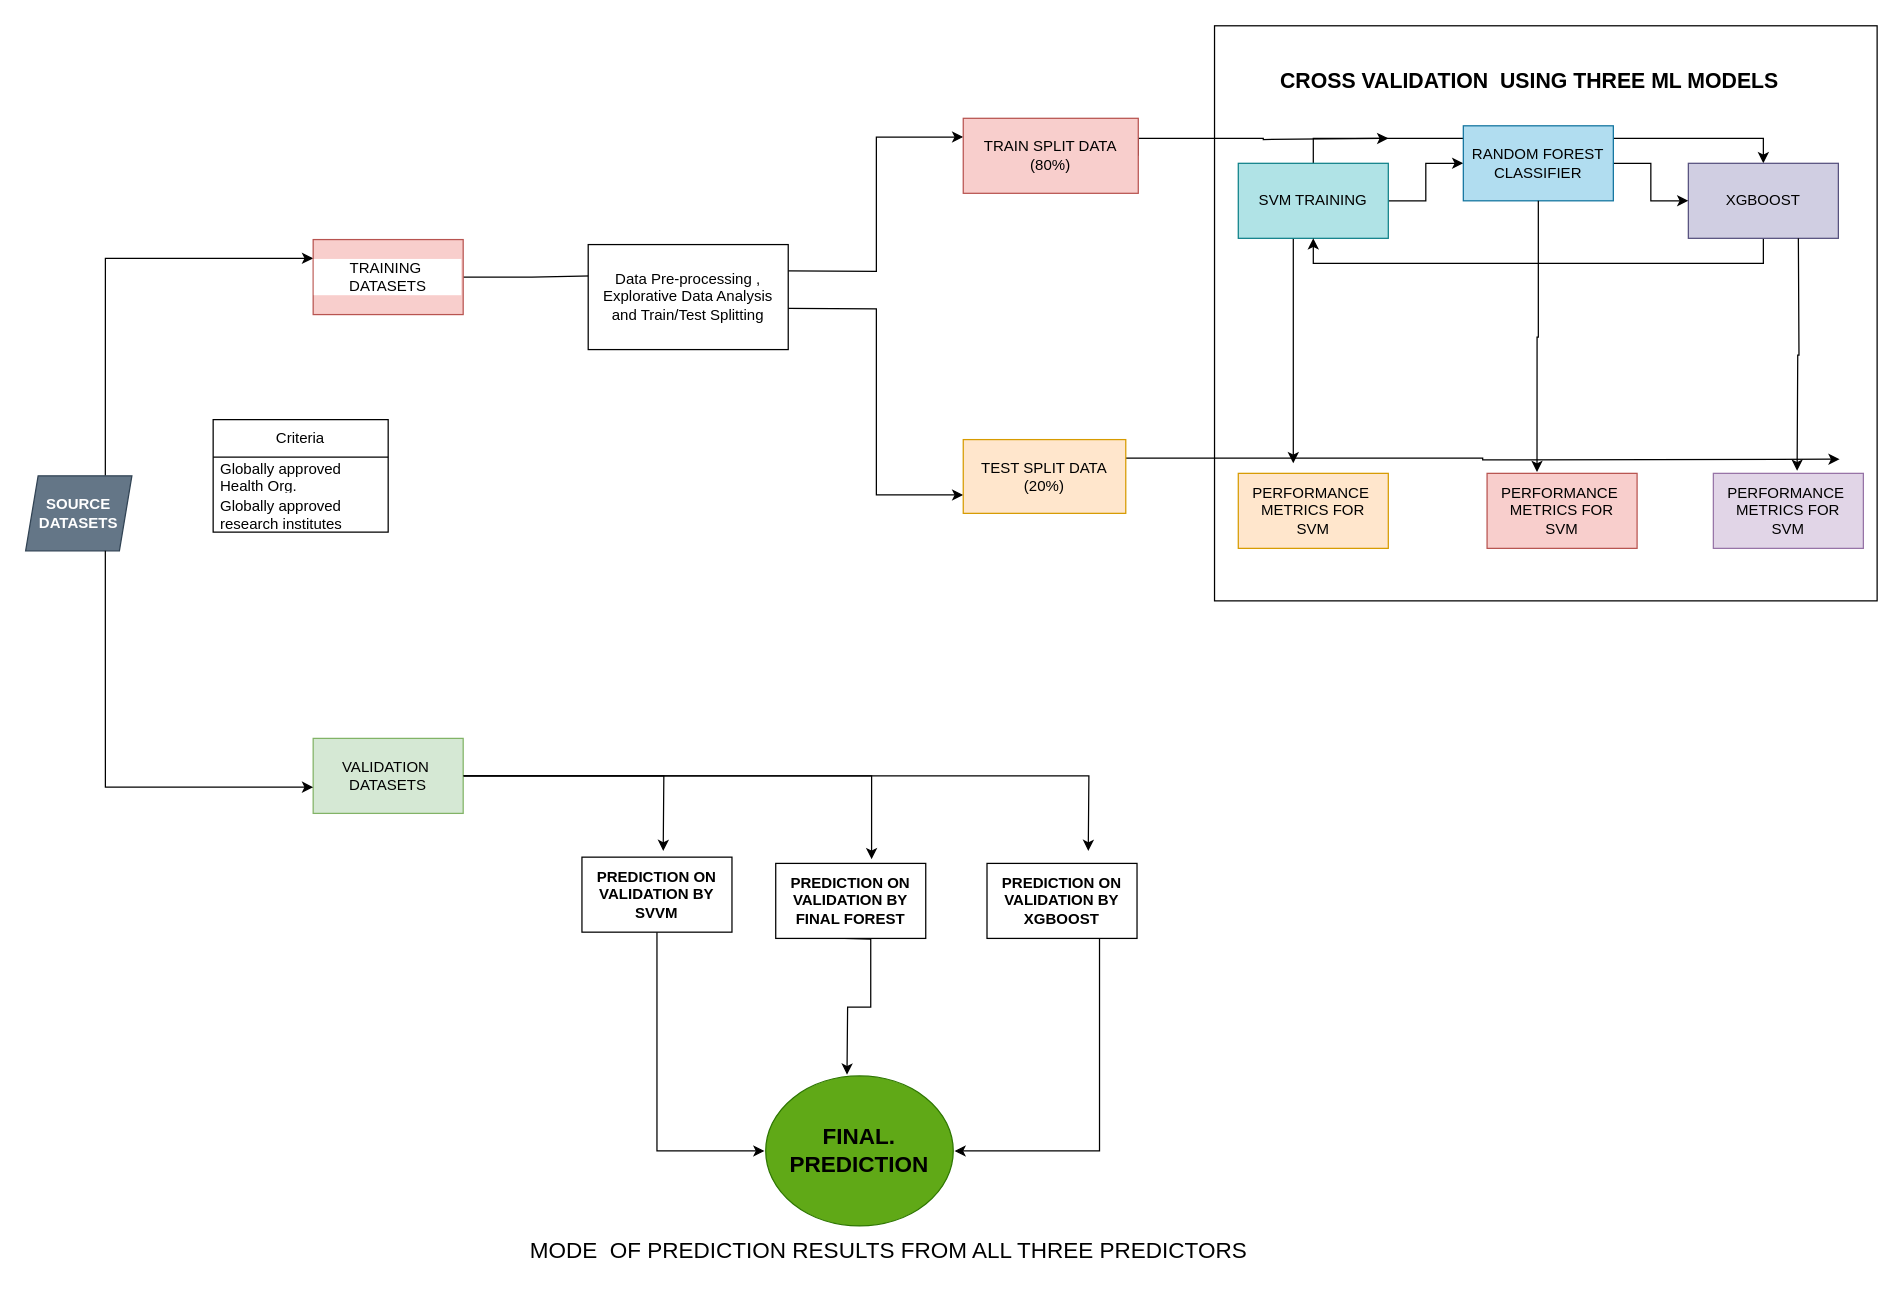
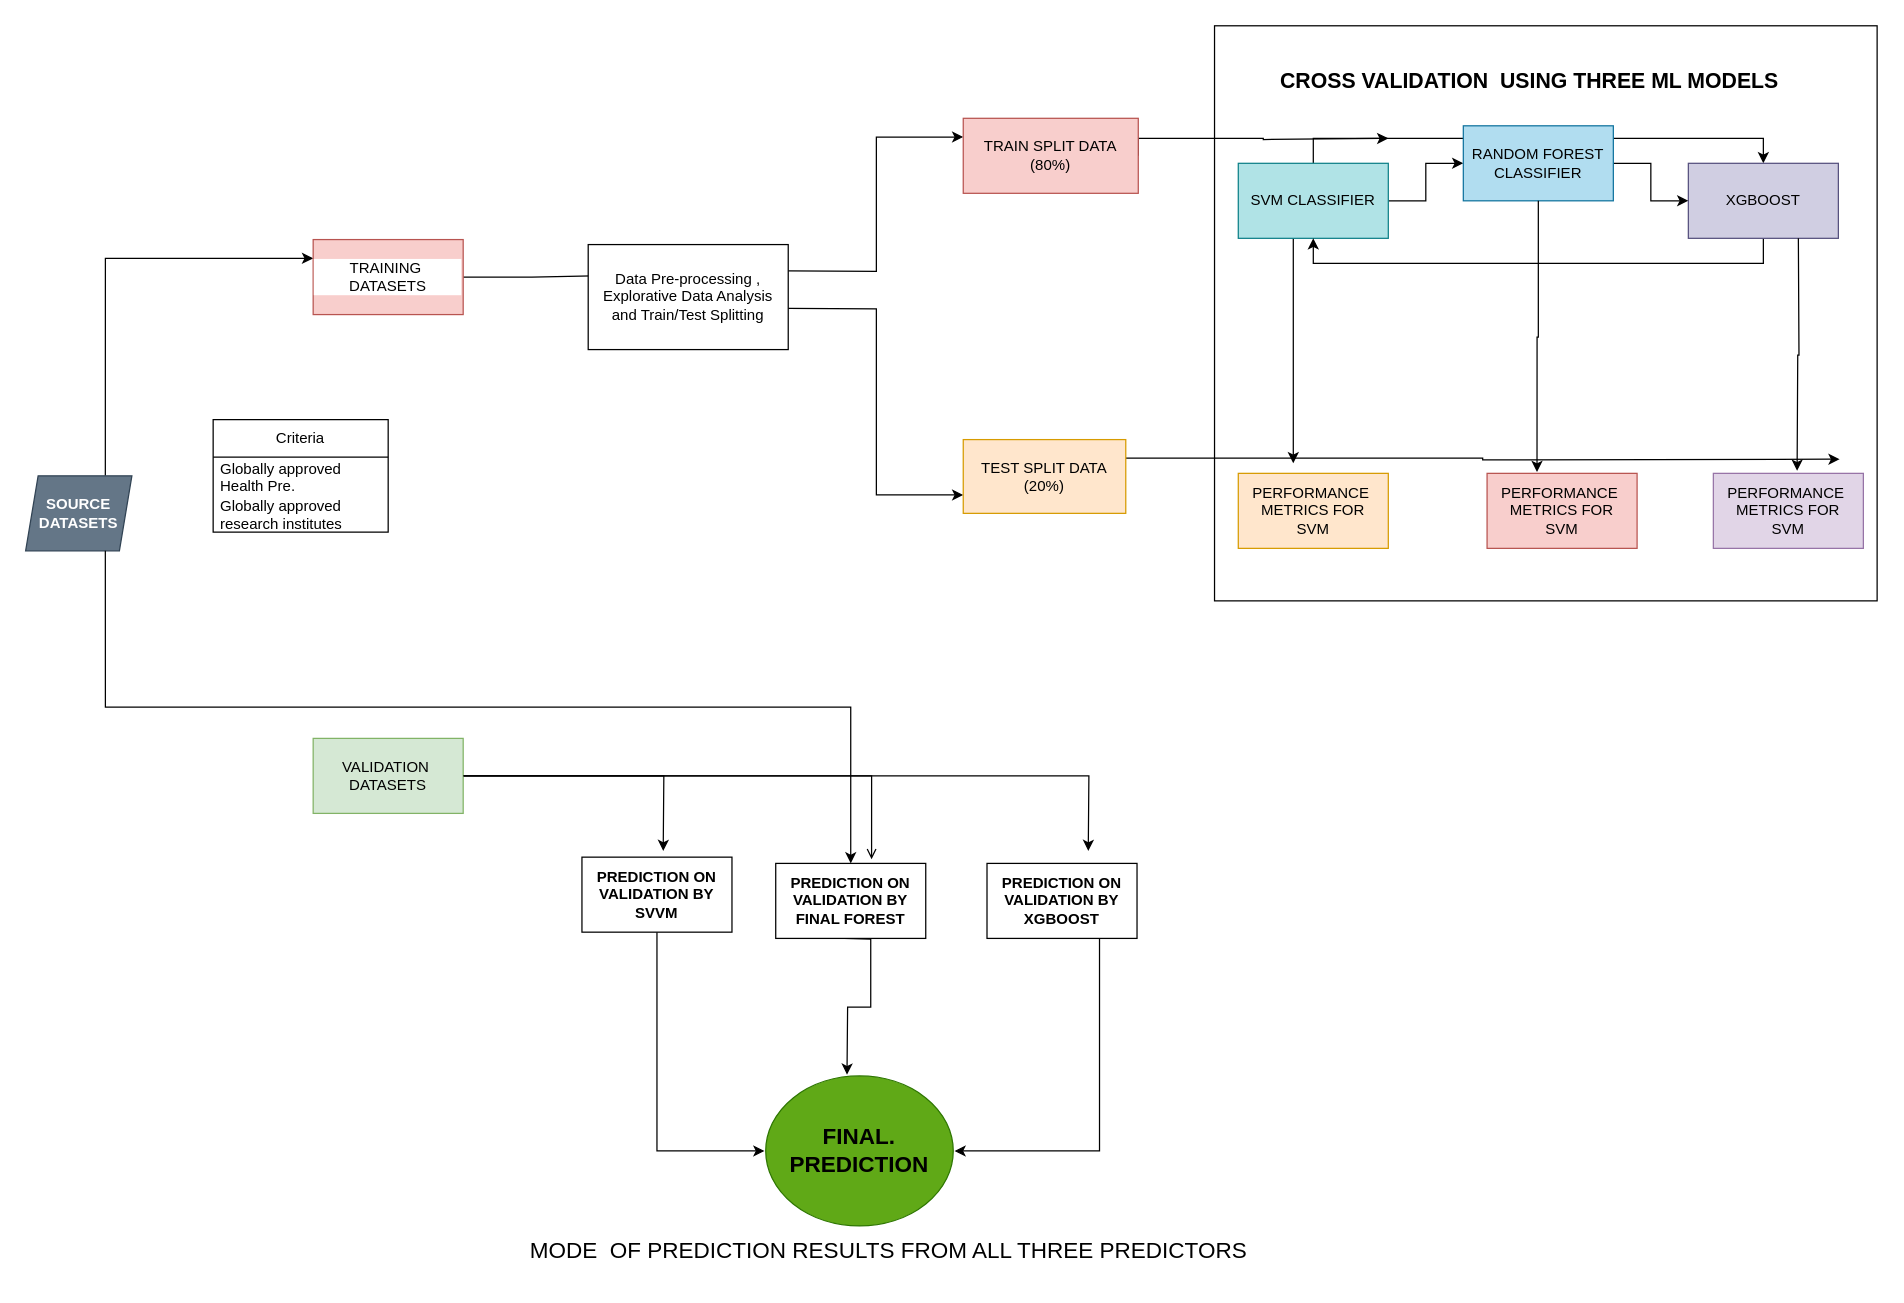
  <mxCell id="0" />
  <mxCell id="1" parent="0" />
  <mxCell id="2" value="" style="whiteSpace=wrap;html=1;" vertex="1" parent="1"><mxGeometry x="971" y="20" width="530" height="460" as="geometry" /></mxCell>
  <mxCell id="3" style="edgeStyle=orthogonalEdgeStyle;rounded=0;orthogonalLoop=1;jettySize=auto;html=1;exitX=0.75;exitY=0;exitDx=0;exitDy=0;entryX=0;entryY=0.25;entryDx=0;entryDy=0;" edge="1" parent="1" source="4" target="9"><mxGeometry relative="1" as="geometry" /></mxCell>
  <mxCell id="4" value="SOURCE&lt;br&gt;DATASETS" style="shape=parallelogram;perimeter=parallelogramPerimeter;whiteSpace=wrap;html=1;fixedSize=1;size=10;fillColor=#647687;fontColor=#ffffff;strokeColor=#314354;fontStyle=1" vertex="1" parent="1"><mxGeometry x="20" y="380" width="85" height="60" as="geometry" /></mxCell>
  <mxCell id="5" style="edgeStyle=orthogonalEdgeStyle;rounded=0;orthogonalLoop=1;jettySize=auto;html=1;exitX=1;exitY=0.5;exitDx=0;exitDy=0;" edge="1" parent="1" source="7"><mxGeometry relative="1" as="geometry"><mxPoint x="870" y="680" as="targetPoint" /></mxGeometry></mxCell>
  <mxCell id="6" style="edgeStyle=orthogonalEdgeStyle;rounded=0;orthogonalLoop=1;jettySize=auto;html=1;exitX=1;exitY=0.5;exitDx=0;exitDy=0;" edge="1" parent="1" source="7"><mxGeometry relative="1" as="geometry"><mxPoint x="530" y="680" as="targetPoint" /></mxGeometry></mxCell>
  <mxCell id="7" value="VALIDATION&amp;nbsp;&lt;br&gt;DATASETS" style="rounded=0;whiteSpace=wrap;html=1;fillColor=#d5e8d4;strokeColor=#82b366;" vertex="1" parent="1"><mxGeometry x="250" y="590" width="120" height="60" as="geometry" /></mxCell>
  <mxCell id="8" style="edgeStyle=orthogonalEdgeStyle;rounded=0;orthogonalLoop=1;jettySize=auto;html=1;exitX=1;exitY=0.5;exitDx=0;exitDy=0;entryX=0;entryY=0.5;entryDx=0;entryDy=0;" edge="1" parent="1" source="9"><mxGeometry relative="1" as="geometry"><mxPoint x="480" y="220" as="targetPoint" /></mxGeometry></mxCell>
  <mxCell id="9" value="TRAINING&amp;nbsp; DATASETS" style="rounded=0;whiteSpace=wrap;html=1;labelBackgroundColor=default;fillColor=#f8cecc;strokeColor=#b85450;" vertex="1" parent="1"><mxGeometry x="250" y="191" width="120" height="60" as="geometry" /></mxCell>
  <mxCell id="10" value="Criteria" style="swimlane;fontStyle=0;childLayout=stackLayout;horizontal=1;startSize=30;horizontalStack=0;resizeParent=1;resizeParentMax=0;resizeLast=0;collapsible=1;marginBottom=0;whiteSpace=wrap;html=1;" vertex="1" parent="1"><mxGeometry x="170" y="335" width="140" height="90" as="geometry" /></mxCell>
- <mxCell id="11" value="Globally approved Health Org." style="text;strokeColor=none;fillColor=none;align=left;verticalAlign=middle;spacingLeft=4;spacingRight=4;overflow=hidden;points=[[0,0.5],[1,0.5]];portConstraint=eastwest;rotatable=0;whiteSpace=wrap;html=1;" vertex="1" parent="10"><mxGeometry y="30" width="140" height="30" as="geometry" /></mxCell>
+ <mxCell id="11" value="Globally approved Health Pre." style="text;strokeColor=none;fillColor=none;align=left;verticalAlign=middle;spacingLeft=4;spacingRight=4;overflow=hidden;points=[[0,0.5],[1,0.5]];portConstraint=eastwest;rotatable=0;whiteSpace=wrap;html=1;" vertex="1" parent="10"><mxGeometry y="30" width="140" height="30" as="geometry" /></mxCell>
  <mxCell id="12" value="Globally approved research institutes" style="text;strokeColor=none;fillColor=none;align=left;verticalAlign=middle;spacingLeft=4;spacingRight=4;overflow=hidden;points=[[0,0.5],[1,0.5]];portConstraint=eastwest;rotatable=0;whiteSpace=wrap;html=1;" vertex="1" parent="10"><mxGeometry y="60" width="140" height="30" as="geometry" /></mxCell>
- <mxCell id="13" style="edgeStyle=orthogonalEdgeStyle;rounded=0;orthogonalLoop=1;jettySize=auto;html=1;exitX=0.75;exitY=1;exitDx=0;exitDy=0;entryX=0;entryY=0.65;entryDx=0;entryDy=0;entryPerimeter=0;" edge="1" parent="1" source="4" target="7"><mxGeometry relative="1" as="geometry" /></mxCell>
+ <mxCell id="13" style="edgeStyle=orthogonalEdgeStyle;rounded=0;orthogonalLoop=1;jettySize=auto;html=1;exitX=0.75;exitY=1;exitDx=0;exitDy=0;" edge="1" parent="1" source="4" target="38"><mxGeometry relative="1" as="geometry" /></mxCell>
  <mxCell id="14" style="edgeStyle=orthogonalEdgeStyle;rounded=0;orthogonalLoop=1;jettySize=auto;html=1;exitX=1;exitY=0.75;exitDx=0;exitDy=0;entryX=0;entryY=0.75;entryDx=0;entryDy=0;" edge="1" parent="1" target="18"><mxGeometry relative="1" as="geometry"><mxPoint x="630" y="246" as="sourcePoint" /></mxGeometry></mxCell>
  <mxCell id="15" style="edgeStyle=orthogonalEdgeStyle;rounded=0;orthogonalLoop=1;jettySize=auto;html=1;exitX=1;exitY=0.25;exitDx=0;exitDy=0;entryX=0;entryY=0.25;entryDx=0;entryDy=0;" edge="1" parent="1" target="20"><mxGeometry relative="1" as="geometry"><mxPoint x="630" y="216" as="sourcePoint" /><mxPoint x="750" y="131" as="targetPoint" /></mxGeometry></mxCell>
  <mxCell id="16" value="Data Pre-processing , Explorative Data Analysis and Train/Test Splitting" style="whiteSpace=wrap;html=1;" vertex="1" parent="1"><mxGeometry x="470" y="195" width="160" height="84" as="geometry" /></mxCell>
  <mxCell id="17" style="edgeStyle=orthogonalEdgeStyle;rounded=0;orthogonalLoop=1;jettySize=auto;html=1;exitX=1;exitY=0.25;exitDx=0;exitDy=0;" edge="1" parent="1" source="18"><mxGeometry relative="1" as="geometry"><mxPoint x="1471" y="366.667" as="targetPoint" /><mxPoint x="871" y="365.75" as="sourcePoint" /></mxGeometry></mxCell>
  <mxCell id="18" value="TEST SPLIT DATA&lt;br&gt;(20%)" style="whiteSpace=wrap;html=1;fillColor=#ffe6cc;strokeColor=#d79b00;" vertex="1" parent="1"><mxGeometry x="770" y="351" width="130" height="59" as="geometry" /></mxCell>
  <mxCell id="19" style="edgeStyle=orthogonalEdgeStyle;rounded=0;orthogonalLoop=1;jettySize=auto;html=1;exitX=1;exitY=0.5;exitDx=0;exitDy=0;" edge="1" parent="1" source="20"><mxGeometry relative="1" as="geometry"><mxPoint x="1110" y="110" as="targetPoint" /><Array as="points"><mxPoint x="910" y="110" /><mxPoint x="1010" y="110" /><mxPoint x="1110" y="111" /></Array></mxGeometry></mxCell>
  <mxCell id="20" value="TRAIN SPLIT DATA&lt;br&gt;(80%)" style="whiteSpace=wrap;html=1;fillColor=#f8cecc;strokeColor=#b85450;" vertex="1" parent="1"><mxGeometry x="770" y="94" width="140" height="60" as="geometry" /></mxCell>
  <mxCell id="21" value="CROSS VALIDATION&amp;nbsp; USING THREE ML MODELS&amp;nbsp;" style="text;html=1;align=center;verticalAlign=middle;resizable=0;points=[];autosize=1;strokeColor=none;fillColor=default;fontStyle=1;fontSize=17;" vertex="1" parent="1"><mxGeometry x="1010" y="50" width="430" height="30" as="geometry" /></mxCell>
  <mxCell id="22" style="edgeStyle=orthogonalEdgeStyle;rounded=0;orthogonalLoop=1;jettySize=auto;html=1;exitX=0.5;exitY=0;exitDx=0;exitDy=0;entryX=0.5;entryY=0;entryDx=0;entryDy=0;" edge="1" parent="1" source="25" target="27"><mxGeometry relative="1" as="geometry" /></mxCell>
  <mxCell id="23" style="edgeStyle=orthogonalEdgeStyle;rounded=0;orthogonalLoop=1;jettySize=auto;html=1;exitX=1;exitY=0.5;exitDx=0;exitDy=0;entryX=0;entryY=0.5;entryDx=0;entryDy=0;" edge="1" parent="1" source="25" target="29"><mxGeometry relative="1" as="geometry" /></mxCell>
  <mxCell id="24" style="edgeStyle=orthogonalEdgeStyle;rounded=0;orthogonalLoop=1;jettySize=auto;html=1;exitX=0.25;exitY=1;exitDx=0;exitDy=0;entryX=0.25;entryY=0;entryDx=0;entryDy=0;" edge="1" parent="1"><mxGeometry relative="1" as="geometry"><mxPoint x="1034" y="190" as="sourcePoint" /><mxPoint x="1034" y="370" as="targetPoint" /></mxGeometry></mxCell>
- <mxCell id="25" value="SVM TRAINING" style="whiteSpace=wrap;html=1;fillColor=#b0e3e6;strokeColor=#0e8088;" vertex="1" parent="1"><mxGeometry x="990" y="130" width="120" height="60" as="geometry" /></mxCell>
+ <mxCell id="25" value="SVM CLASSIFIER" style="whiteSpace=wrap;html=1;fillColor=#b0e3e6;strokeColor=#0e8088;" vertex="1" parent="1"><mxGeometry x="990" y="130" width="120" height="60" as="geometry" /></mxCell>
  <mxCell id="26" style="edgeStyle=orthogonalEdgeStyle;rounded=0;orthogonalLoop=1;jettySize=auto;html=1;exitX=0.5;exitY=1;exitDx=0;exitDy=0;entryX=0.5;entryY=1;entryDx=0;entryDy=0;" edge="1" parent="1" source="27" target="25"><mxGeometry relative="1" as="geometry" /></mxCell>
  <mxCell id="27" value="XGBOOST" style="whiteSpace=wrap;html=1;fillColor=#d0cee2;strokeColor=#56517e;" vertex="1" parent="1"><mxGeometry x="1350" y="130" width="120" height="60" as="geometry" /></mxCell>
  <mxCell id="28" value="" style="edgeStyle=orthogonalEdgeStyle;rounded=0;orthogonalLoop=1;jettySize=auto;html=1;" edge="1" parent="1" source="29" target="27"><mxGeometry relative="1" as="geometry" /></mxCell>
  <mxCell id="29" value="RANDOM FOREST CLASSIFIER" style="whiteSpace=wrap;html=1;fillColor=#b1ddf0;strokeColor=#10739e;" vertex="1" parent="1"><mxGeometry x="1170" y="100" width="120" height="60" as="geometry" /></mxCell>
  <mxCell id="30" value="PERFORMANCE&amp;nbsp;&lt;br&gt;METRICS FOR&lt;br&gt;SVM" style="whiteSpace=wrap;html=1;fillColor=#ffe6cc;strokeColor=#d79b00;" vertex="1" parent="1"><mxGeometry x="990" y="378" width="120" height="60" as="geometry" /></mxCell>
  <mxCell id="31" value="PERFORMANCE&amp;nbsp;&lt;br style=&quot;border-color: var(--border-color);&quot;&gt;METRICS FOR&lt;br style=&quot;border-color: var(--border-color);&quot;&gt;SVM" style="whiteSpace=wrap;html=1;fillColor=#f8cecc;strokeColor=#b85450;" vertex="1" parent="1"><mxGeometry x="1189" y="378" width="120" height="60" as="geometry" /></mxCell>
  <mxCell id="32" style="edgeStyle=orthogonalEdgeStyle;rounded=0;orthogonalLoop=1;jettySize=auto;html=1;exitX=0.5;exitY=1;exitDx=0;exitDy=0;entryX=0.333;entryY=-0.017;entryDx=0;entryDy=0;entryPerimeter=0;" edge="1" parent="1" source="29" target="31"><mxGeometry relative="1" as="geometry" /></mxCell>
  <mxCell id="33" value="PERFORMANCE&amp;nbsp;&lt;br style=&quot;border-color: var(--border-color);&quot;&gt;METRICS FOR&lt;br style=&quot;border-color: var(--border-color);&quot;&gt;SVM" style="whiteSpace=wrap;html=1;fillColor=#e1d5e7;strokeColor=#9673a6;" vertex="1" parent="1"><mxGeometry x="1370" y="378" width="120" height="60" as="geometry" /></mxCell>
  <mxCell id="34" style="edgeStyle=orthogonalEdgeStyle;rounded=0;orthogonalLoop=1;jettySize=auto;html=1;exitX=0.75;exitY=1;exitDx=0;exitDy=0;entryX=0.575;entryY=0.017;entryDx=0;entryDy=0;entryPerimeter=0;" edge="1" parent="1"><mxGeometry relative="1" as="geometry"><mxPoint x="1438" y="190" as="sourcePoint" /><mxPoint x="1437" y="376.02" as="targetPoint" /></mxGeometry></mxCell>
  <mxCell id="35" style="edgeStyle=orthogonalEdgeStyle;rounded=0;orthogonalLoop=1;jettySize=auto;html=1;exitX=0.5;exitY=1;exitDx=0;exitDy=0;entryX=0;entryY=0.5;entryDx=0;entryDy=0;" edge="1" parent="1" source="36" target="42"><mxGeometry relative="1" as="geometry" /></mxCell>
  <mxCell id="36" value="PREDICTION ON VALIDATION BY SVVM" style="whiteSpace=wrap;html=1;fontStyle=1" vertex="1" parent="1"><mxGeometry x="465" y="685" width="120" height="60" as="geometry" /></mxCell>
  <mxCell id="37" style="edgeStyle=orthogonalEdgeStyle;rounded=0;orthogonalLoop=1;jettySize=auto;html=1;exitX=0.5;exitY=1;exitDx=0;exitDy=0;entryX=0.5;entryY=0;entryDx=0;entryDy=0;" edge="1" parent="1"><mxGeometry relative="1" as="geometry"><mxPoint x="675" y="750" as="sourcePoint" /><mxPoint x="677" y="859" as="targetPoint" /></mxGeometry></mxCell>
  <mxCell id="38" value="PREDICTION ON VALIDATION BY FINAL FOREST" style="whiteSpace=wrap;html=1;fontStyle=1" vertex="1" parent="1"><mxGeometry x="620" y="690" width="120" height="60" as="geometry" /></mxCell>
  <mxCell id="39" style="edgeStyle=orthogonalEdgeStyle;rounded=0;orthogonalLoop=1;jettySize=auto;html=1;exitX=0.75;exitY=1;exitDx=0;exitDy=0;entryX=1;entryY=0.5;entryDx=0;entryDy=0;" edge="1" parent="1" source="40" target="42"><mxGeometry relative="1" as="geometry" /></mxCell>
  <mxCell id="40" value="PREDICTION ON VALIDATION BY XGBOOST" style="whiteSpace=wrap;html=1;fontStyle=1" vertex="1" parent="1"><mxGeometry x="789" y="690" width="120" height="60" as="geometry" /></mxCell>
- <mxCell id="41" style="edgeStyle=orthogonalEdgeStyle;rounded=0;orthogonalLoop=1;jettySize=auto;html=1;exitX=1;exitY=0.5;exitDx=0;exitDy=0;entryX=0.639;entryY=-0.056;entryDx=0;entryDy=0;entryPerimeter=0;" edge="1" parent="1" source="7" target="38"><mxGeometry relative="1" as="geometry" /></mxCell>
+ <mxCell id="41" style="edgeStyle=orthogonalEdgeStyle;rounded=0;orthogonalLoop=1;jettySize=auto;html=1;exitX=1;exitY=0.5;exitDx=0;exitDy=0;entryX=0.639;entryY=-0.056;entryDx=0;entryDy=0;entryPerimeter=0;endArrow=open;" edge="1" parent="1" source="7" target="38"><mxGeometry relative="1" as="geometry" /></mxCell>
  <mxCell id="42" value="&lt;b style=&quot;font-size: 18px;&quot;&gt;FINAL. &lt;br style=&quot;font-size: 18px;&quot;&gt;PREDICTION&lt;/b&gt;" style="ellipse;whiteSpace=wrap;html=1;perimeterSpacing=1;fontSize=18;labelBackgroundColor=none;fillColor=#60a917;fontColor=default;strokeColor=#2D7600;" vertex="1" parent="1"><mxGeometry x="612" y="860" width="150" height="120" as="geometry" /></mxCell>
  <mxCell id="43" value="&lt;font style=&quot;font-size: 18px;&quot;&gt;MODE&amp;nbsp; OF PREDICTION RESULTS FROM ALL THREE PREDICTORS&lt;/font&gt;" style="text;html=1;align=center;verticalAlign=middle;resizable=0;points=[];autosize=1;strokeColor=none;fillColor=none;fontSize=18;" vertex="1" parent="1"><mxGeometry x="410" y="980" width="600" height="40" as="geometry" /></mxCell>
